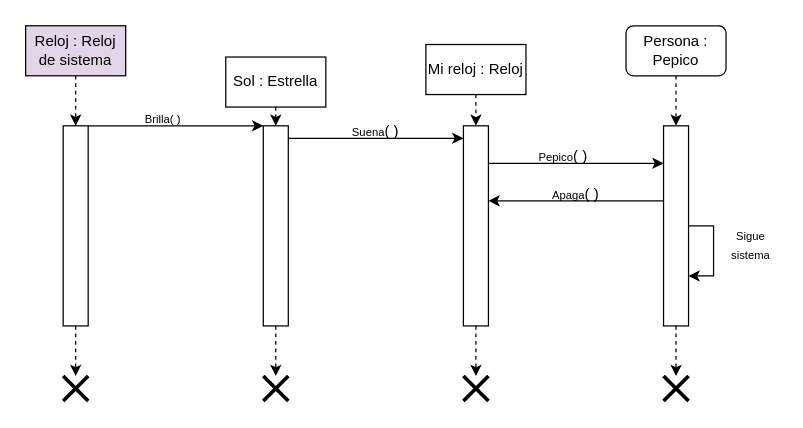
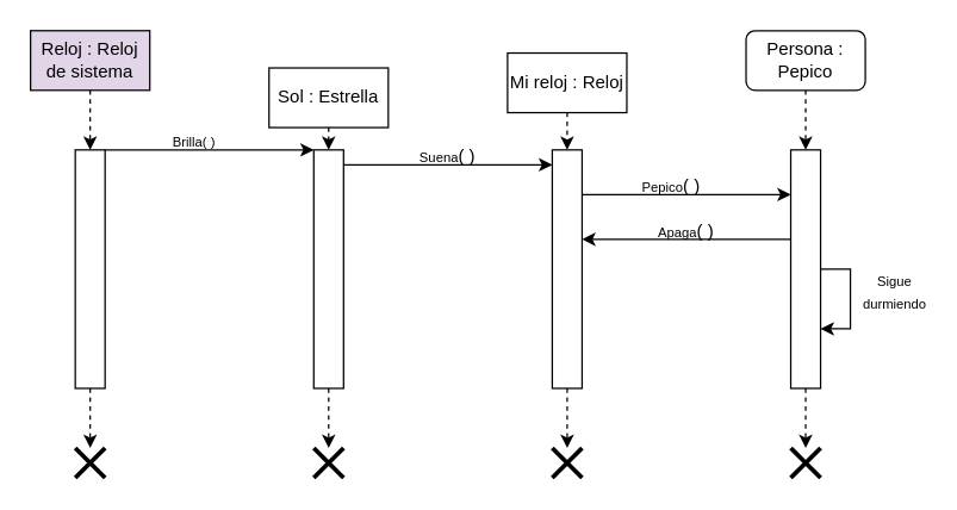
  <mxCell id="0" />
  <mxCell id="1" parent="0" />
  <mxCell id="2" style="rounded=0;orthogonalLoop=1;jettySize=auto;html=1;exitX=0.5;exitY=1;exitDx=0;exitDy=0;entryX=0.5;entryY=0;entryDx=0;entryDy=0;dashed=1;" edge="1" parent="1" source="3" target="12"><mxGeometry relative="1" as="geometry" /></mxCell>
  <mxCell id="3" value="Reloj : Reloj de sistema" style="rounded=0;whiteSpace=wrap;html=1;fillColor=#e1d5e7;" vertex="1" parent="1"><mxGeometry x="20" y="20" width="80" height="40" as="geometry" /></mxCell>
  <mxCell id="4" style="rounded=0;orthogonalLoop=1;jettySize=auto;html=1;exitX=0.5;exitY=1;exitDx=0;exitDy=0;entryX=0.5;entryY=0;entryDx=0;entryDy=0;dashed=1;" edge="1" parent="1" source="5" target="14"><mxGeometry relative="1" as="geometry" /></mxCell>
  <mxCell id="5" value="Sol : Estrella" style="rounded=0;whiteSpace=wrap;html=1;" vertex="1" parent="1"><mxGeometry x="180" y="45" width="80" height="40" as="geometry" /></mxCell>
  <mxCell id="6" style="edgeStyle=orthogonalEdgeStyle;rounded=0;orthogonalLoop=1;jettySize=auto;html=1;exitX=0.5;exitY=1;exitDx=0;exitDy=0;entryX=0.5;entryY=0;entryDx=0;entryDy=0;dashed=1;" edge="1" parent="1" source="7" target="17"><mxGeometry relative="1" as="geometry" /></mxCell>
  <mxCell id="7" value="Mi reloj : Reloj" style="rounded=0;whiteSpace=wrap;html=1;" vertex="1" parent="1"><mxGeometry x="340" y="35" width="80" height="40" as="geometry" /></mxCell>
  <mxCell id="8" style="rounded=0;orthogonalLoop=1;jettySize=auto;html=1;exitX=0.5;exitY=1;exitDx=0;exitDy=0;entryX=0.5;entryY=0;entryDx=0;entryDy=0;dashed=1;" edge="1" parent="1" source="9" target="20"><mxGeometry relative="1" as="geometry" /></mxCell>
  <mxCell id="9" value="Persona : Pepico" style="whiteSpace=wrap;html=1;rounded=1;" vertex="1" parent="1"><mxGeometry x="500" y="20" width="80" height="40" as="geometry" /></mxCell>
  <mxCell id="10" style="edgeStyle=orthogonalEdgeStyle;rounded=0;orthogonalLoop=1;jettySize=auto;html=1;exitX=1;exitY=0;exitDx=0;exitDy=0;entryX=0;entryY=0;entryDx=0;entryDy=0;" edge="1" parent="1" source="12" target="14"><mxGeometry relative="1" as="geometry"><Array as="points"><mxPoint x="140" y="100" /><mxPoint x="140" y="100" /></Array></mxGeometry></mxCell>
  <mxCell id="11" style="rounded=0;orthogonalLoop=1;jettySize=auto;html=1;exitX=0.5;exitY=1;exitDx=0;exitDy=0;dashed=1;" edge="1" parent="1" source="12" target="28"><mxGeometry relative="1" as="geometry" /></mxCell>
  <mxCell id="12" value="" style="rounded=0;whiteSpace=wrap;html=1;" vertex="1" parent="1"><mxGeometry x="50" y="100" width="20" height="160" as="geometry" /></mxCell>
  <mxCell id="13" style="edgeStyle=orthogonalEdgeStyle;rounded=0;orthogonalLoop=1;jettySize=auto;html=1;exitX=0.5;exitY=1;exitDx=0;exitDy=0;dashed=1;" edge="1" parent="1" source="14" target="29"><mxGeometry relative="1" as="geometry" /></mxCell>
  <mxCell id="14" value="" style="rounded=0;whiteSpace=wrap;html=1;fillColor=default;" vertex="1" parent="1"><mxGeometry x="210" y="100" width="20" height="160" as="geometry" /></mxCell>
  <mxCell id="15" value="&lt;div style=&quot;font-size: 9px;&quot;&gt;Brilla( )&lt;/div&gt;" style="text;html=1;align=center;verticalAlign=middle;whiteSpace=wrap;rounded=0;" vertex="1" parent="1"><mxGeometry x="100" y="90" width="60" height="10" as="geometry" /></mxCell>
  <mxCell id="16" style="edgeStyle=orthogonalEdgeStyle;rounded=0;orthogonalLoop=1;jettySize=auto;html=1;exitX=0.5;exitY=1;exitDx=0;exitDy=0;dashed=1;" edge="1" parent="1" source="17" target="30"><mxGeometry relative="1" as="geometry" /></mxCell>
  <mxCell id="17" value="" style="rounded=0;whiteSpace=wrap;html=1;fillColor=default;" vertex="1" parent="1"><mxGeometry x="370" y="100" width="20" height="160" as="geometry" /></mxCell>
  <mxCell id="18" value="&lt;font style=&quot;font-size: 9px;&quot;&gt;Suena&lt;/font&gt;( )" style="text;html=1;align=center;verticalAlign=middle;whiteSpace=wrap;rounded=0;" vertex="1" parent="1"><mxGeometry x="280" y="100" width="40" height="10" as="geometry" /></mxCell>
  <mxCell id="19" style="edgeStyle=orthogonalEdgeStyle;rounded=0;orthogonalLoop=1;jettySize=auto;html=1;exitX=0.5;exitY=1;exitDx=0;exitDy=0;dashed=1;" edge="1" parent="1" source="20" target="31"><mxGeometry relative="1" as="geometry" /></mxCell>
  <mxCell id="20" value="" style="rounded=0;whiteSpace=wrap;html=1;fillColor=default;" vertex="1" parent="1"><mxGeometry x="530" y="100" width="20" height="160" as="geometry" /></mxCell>
  <mxCell id="21" style="edgeStyle=orthogonalEdgeStyle;rounded=0;orthogonalLoop=1;jettySize=auto;html=1;exitX=1;exitY=0.25;exitDx=0;exitDy=0;entryX=0;entryY=0.25;entryDx=0;entryDy=0;" edge="1" parent="1"><mxGeometry relative="1" as="geometry"><mxPoint x="230" y="110" as="sourcePoint" /><mxPoint x="370" y="110" as="targetPoint" /></mxGeometry></mxCell>
  <mxCell id="22" style="edgeStyle=orthogonalEdgeStyle;rounded=0;orthogonalLoop=1;jettySize=auto;html=1;exitX=1;exitY=0.25;exitDx=0;exitDy=0;entryX=0;entryY=0.25;entryDx=0;entryDy=0;" edge="1" parent="1"><mxGeometry relative="1" as="geometry"><mxPoint x="390" y="130" as="sourcePoint" /><mxPoint x="530" y="130" as="targetPoint" /></mxGeometry></mxCell>
  <mxCell id="23" value="&lt;font style=&quot;font-size: 9px;&quot;&gt;Pepico&lt;/font&gt;( )" style="text;html=1;align=center;verticalAlign=middle;whiteSpace=wrap;rounded=0;" vertex="1" parent="1"><mxGeometry x="420" y="120" width="60" height="10" as="geometry" /></mxCell>
  <mxCell id="24" style="rounded=0;orthogonalLoop=1;jettySize=auto;html=1;exitX=1;exitY=0.25;exitDx=0;exitDy=0;entryX=0;entryY=0.25;entryDx=0;entryDy=0;startArrow=classic;startFill=1;endArrow=none;endFill=0;" edge="1" parent="1"><mxGeometry relative="1" as="geometry"><mxPoint x="390" y="160" as="sourcePoint" /><mxPoint x="530" y="160" as="targetPoint" /></mxGeometry></mxCell>
  <mxCell id="25" value="&lt;font style=&quot;font-size: 9px;&quot;&gt;Apaga&lt;/font&gt;( )" style="text;html=1;align=center;verticalAlign=middle;whiteSpace=wrap;rounded=0;" vertex="1" parent="1"><mxGeometry x="440" y="150" width="40" height="10" as="geometry" /></mxCell>
  <mxCell id="26" style="edgeStyle=orthogonalEdgeStyle;rounded=0;orthogonalLoop=1;jettySize=auto;html=1;exitX=1;exitY=0.5;exitDx=0;exitDy=0;entryX=1;entryY=0.75;entryDx=0;entryDy=0;" edge="1" parent="1" source="20" target="20"><mxGeometry relative="1" as="geometry" /></mxCell>
- <mxCell id="27" value="&lt;font style=&quot;font-size: 9px;&quot;&gt;Sigue sistema&lt;/font&gt;" style="text;html=1;align=center;verticalAlign=middle;whiteSpace=wrap;rounded=0;" vertex="1" parent="1"><mxGeometry x="580" y="190" width="40" height="10" as="geometry" /></mxCell>
+ <mxCell id="27" value="&lt;font style=&quot;font-size: 9px;&quot;&gt;Sigue durmiendo&lt;/font&gt;" style="text;html=1;align=center;verticalAlign=middle;whiteSpace=wrap;rounded=0;" vertex="1" parent="1"><mxGeometry x="580" y="190" width="40" height="10" as="geometry" /></mxCell>
  <mxCell id="28" value="" style="shape=umlDestroy;whiteSpace=wrap;html=1;strokeWidth=3;targetShapes=umlLifeline;" vertex="1" parent="1"><mxGeometry x="50" y="300" width="20" height="20" as="geometry" /></mxCell>
  <mxCell id="29" value="" style="shape=umlDestroy;whiteSpace=wrap;html=1;strokeWidth=3;targetShapes=umlLifeline;" vertex="1" parent="1"><mxGeometry x="210" y="300" width="20" height="20" as="geometry" /></mxCell>
  <mxCell id="30" value="" style="shape=umlDestroy;whiteSpace=wrap;html=1;strokeWidth=3;targetShapes=umlLifeline;" vertex="1" parent="1"><mxGeometry x="370" y="300" width="20" height="20" as="geometry" /></mxCell>
  <mxCell id="31" value="" style="shape=umlDestroy;whiteSpace=wrap;html=1;strokeWidth=3;targetShapes=umlLifeline;" vertex="1" parent="1"><mxGeometry x="530" y="300" width="20" height="20" as="geometry" /></mxCell>
